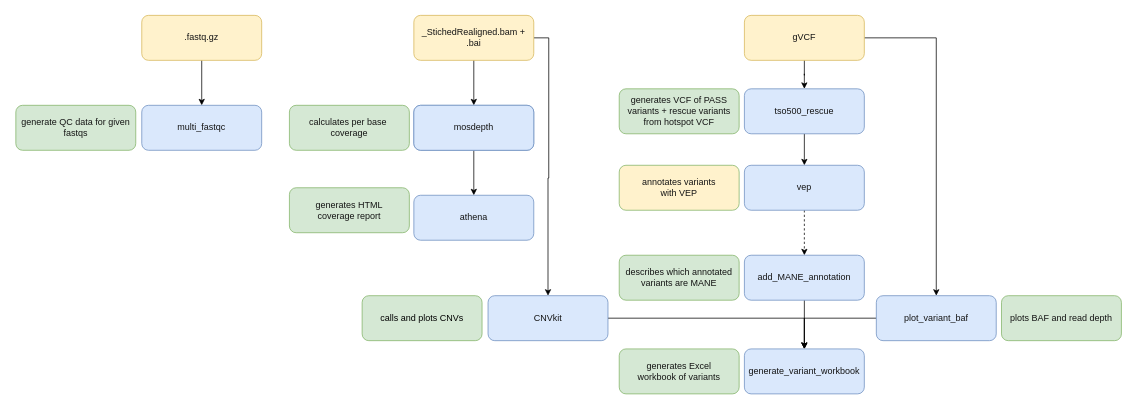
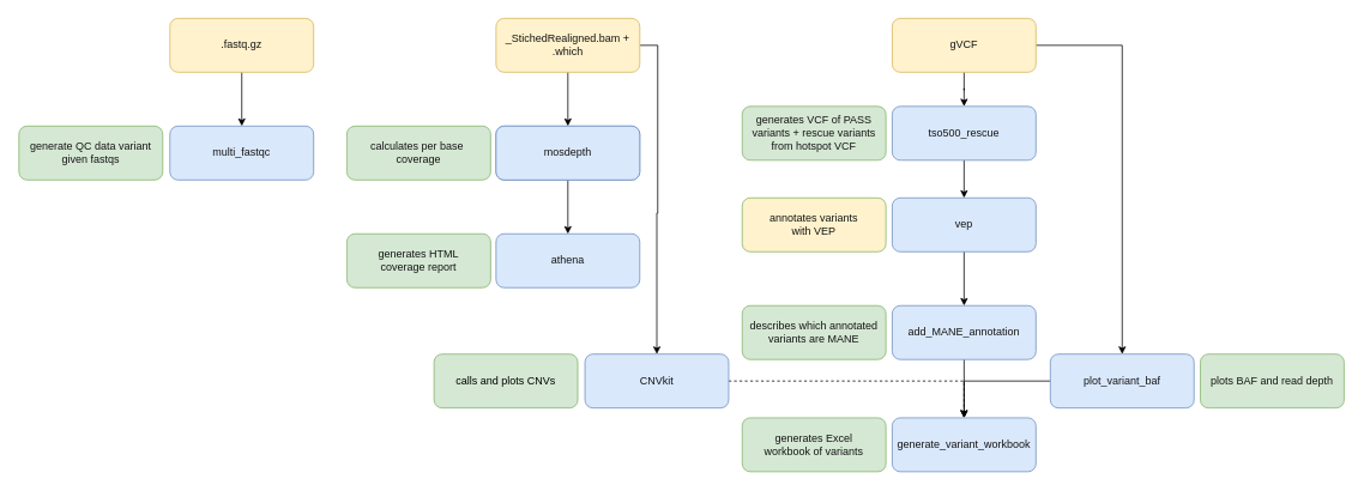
  <mxCell id="0" />
  <mxCell id="1" parent="0" />
  <mxCell id="2" value="" style="edgeStyle=none;html=1;fontColor=#141414;" parent="1" source="4" target="9" edge="1"><mxGeometry relative="1" as="geometry" /></mxCell>
  <mxCell id="3" style="edgeStyle=orthogonalEdgeStyle;rounded=0;orthogonalLoop=1;jettySize=auto;html=1;exitX=1;exitY=0.5;exitDx=0;exitDy=0;entryX=0.5;entryY=0;entryDx=0;entryDy=0;" edge="1" parent="1" source="4" target="33"><mxGeometry relative="1" as="geometry" /></mxCell>
- <mxCell id="4" value="_StichedRealigned.bam + .bai" style="rounded=1;whiteSpace=wrap;html=1;fillColor=#fff2cc;strokeColor=#d6b656;fontColor=#141414;" parent="1" vertex="1"><mxGeometry x="551" y="20" width="160" height="60" as="geometry" /></mxCell>
+ <mxCell id="4" value="_StichedRealigned.bam + .which" style="rounded=1;whiteSpace=wrap;html=1;fillColor=#fff2cc;strokeColor=#d6b656;fontColor=#141414;" parent="1" vertex="1"><mxGeometry x="551" y="20" width="160" height="60" as="geometry" /></mxCell>
  <mxCell id="5" value="" style="edgeStyle=orthogonalEdgeStyle;rounded=0;orthogonalLoop=1;jettySize=auto;html=1;" parent="1" source="7" target="11" edge="1"><mxGeometry relative="1" as="geometry" /></mxCell>
  <mxCell id="6" style="edgeStyle=orthogonalEdgeStyle;rounded=0;orthogonalLoop=1;jettySize=auto;html=1;entryX=0.5;entryY=0;entryDx=0;entryDy=0;" edge="1" parent="1" source="7" target="28"><mxGeometry relative="1" as="geometry" /></mxCell>
  <mxCell id="7" value="gVCF" style="rounded=1;whiteSpace=wrap;html=1;fillColor=#fff2cc;strokeColor=#d6b656;fontColor=#141414;" parent="1" vertex="1"><mxGeometry x="992" y="20" width="160" height="60" as="geometry" /></mxCell>
  <mxCell id="8" value="" style="edgeStyle=none;html=1;fontColor=#141414;" parent="1" source="9" target="12" edge="1"><mxGeometry relative="1" as="geometry" /></mxCell>
  <mxCell id="9" value="&lt;font color=&quot;#141414&quot;&gt;mosdepth&lt;/font&gt;" style="rounded=1;whiteSpace=wrap;html=1;fillColor=#dae8fc;strokeColor=#6c8ebf;" parent="1" vertex="1"><mxGeometry x="551" y="140" width="160" height="60" as="geometry" /></mxCell>
  <mxCell id="10" value="" style="edgeStyle=none;html=1;fontColor=#141414;" parent="1" source="11" target="15" edge="1"><mxGeometry relative="1" as="geometry" /></mxCell>
  <mxCell id="11" value="&lt;font color=&quot;#141414&quot;&gt;tso500_rescue&lt;/font&gt;" style="rounded=1;whiteSpace=wrap;html=1;fillColor=#dae8fc;strokeColor=#6c8ebf;" parent="1" vertex="1"><mxGeometry x="992" y="118" width="160" height="60" as="geometry" /></mxCell>
  <mxCell id="12" value="&lt;font color=&quot;#141414&quot;&gt;athena&lt;/font&gt;" style="rounded=1;whiteSpace=wrap;html=1;fillColor=#dae8fc;strokeColor=#6c8ebf;" parent="1" vertex="1"><mxGeometry x="551" y="260" width="160" height="60" as="geometry" /></mxCell>
  <mxCell id="13" value="" style="edgeStyle=none;html=1;fontColor=#141414;" parent="1" target="16" edge="1"><mxGeometry relative="1" as="geometry"><mxPoint x="1072" y="400" as="sourcePoint" /><Array as="points" /></mxGeometry></mxCell>
- <mxCell id="14" style="edgeStyle=orthogonalEdgeStyle;rounded=0;orthogonalLoop=1;jettySize=auto;html=1;exitX=0.5;exitY=1;exitDx=0;exitDy=0;dashed=1;" parent="1" source="15" target="29" edge="1"><mxGeometry relative="1" as="geometry" /></mxCell>
+ <mxCell id="14" style="edgeStyle=orthogonalEdgeStyle;rounded=0;orthogonalLoop=1;jettySize=auto;html=1;exitX=0.5;exitY=1;exitDx=0;exitDy=0;" parent="1" source="15" target="29" edge="1"><mxGeometry relative="1" as="geometry" /></mxCell>
  <mxCell id="15" value="&lt;font color=&quot;#141414&quot;&gt;vep&lt;/font&gt;" style="rounded=1;whiteSpace=wrap;html=1;fillColor=#dae8fc;strokeColor=#6c8ebf;" parent="1" vertex="1"><mxGeometry x="992" y="220" width="160" height="60" as="geometry" /></mxCell>
  <mxCell id="16" value="&lt;font color=&quot;#141414&quot;&gt;generate_variant_workbook&lt;/font&gt;" style="rounded=1;whiteSpace=wrap;html=1;fillColor=#dae8fc;strokeColor=#6c8ebf;" parent="1" vertex="1"><mxGeometry x="992" y="465" width="160" height="60" as="geometry" /></mxCell>
  <mxCell id="17" value="&lt;font color=&quot;#141414&quot;&gt;generates VCF of PASS variants + rescue variants from hotspot VCF&lt;/font&gt;" style="rounded=1;whiteSpace=wrap;html=1;fillColor=#d5e8d4;strokeColor=#82b366;" parent="1" vertex="1"><mxGeometry x="825" y="118" width="160" height="60" as="geometry" /></mxCell>
  <mxCell id="18" value="&lt;font color=&quot;#141414&quot;&gt;annotates variants&lt;br&gt;with VEP&lt;/font&gt;" style="rounded=1;whiteSpace=wrap;html=1;fillColor=#fff2cc;strokeColor=#82b366;" parent="1" vertex="1"><mxGeometry x="825" y="220" width="160" height="60" as="geometry" /></mxCell>
  <mxCell id="19" value="&lt;font color=&quot;#141414&quot;&gt;generates Excel &lt;br&gt;workbook of variants&lt;/font&gt;" style="rounded=1;whiteSpace=wrap;html=1;fillColor=#d5e8d4;strokeColor=#82b366;" parent="1" vertex="1"><mxGeometry x="825" y="465" width="160" height="60" as="geometry" /></mxCell>
  <mxCell id="20" value="&lt;font color=&quot;#141414&quot;&gt;calculates per base&amp;nbsp;&lt;br&gt;coverage&lt;br&gt;&lt;/font&gt;" style="rounded=1;whiteSpace=wrap;html=1;fillColor=#d5e8d4;strokeColor=#82b366;" parent="1" vertex="1"><mxGeometry x="385" y="140" width="160" height="60" as="geometry" /></mxCell>
- <mxCell id="21" value="&lt;font color=&quot;#141414&quot;&gt;generates HTML&lt;br&gt;coverage report&lt;br&gt;&lt;/font&gt;" style="rounded=1;whiteSpace=wrap;html=1;fillColor=#d5e8d4;strokeColor=#82b366;" parent="1" vertex="1"><mxGeometry x="385" y="250" width="160" height="60" as="geometry" /></mxCell>
+ <mxCell id="21" value="&lt;font color=&quot;#141414&quot;&gt;generates HTML&lt;br&gt;coverage report&lt;br&gt;&lt;/font&gt;" style="rounded=1;whiteSpace=wrap;html=1;fillColor=#d5e8d4;strokeColor=#82b366;" parent="1" vertex="1"><mxGeometry x="385" y="260" width="160" height="60" as="geometry" /></mxCell>
  <mxCell id="22" value="" style="edgeStyle=none;html=1;fontColor=#141414;" parent="1" source="23" target="24" edge="1"><mxGeometry relative="1" as="geometry" /></mxCell>
  <mxCell id="23" value=".fastq.gz" style="rounded=1;whiteSpace=wrap;html=1;fillColor=#fff2cc;strokeColor=#d6b656;fontColor=#141414;" parent="1" vertex="1"><mxGeometry x="188" y="20" width="160" height="60" as="geometry" /></mxCell>
  <mxCell id="24" value="&lt;font color=&quot;#141414&quot;&gt;multi_fastqc&lt;/font&gt;" style="rounded=1;whiteSpace=wrap;html=1;fillColor=#dae8fc;strokeColor=#6c8ebf;" parent="1" vertex="1"><mxGeometry x="188" y="140" width="160" height="60" as="geometry" /></mxCell>
- <mxCell id="25" value="&lt;font color=&quot;#141414&quot;&gt;generate QC data for given fastqs&lt;/font&gt;" style="rounded=1;whiteSpace=wrap;html=1;fillColor=#d5e8d4;strokeColor=#82b366;" parent="1" vertex="1"><mxGeometry y="140" width="160" height="60" as="geometry" x="20" /></mxCell>
+ <mxCell id="25" value="&lt;font color=&quot;#141414&quot;&gt;generate QC data variant given fastqs&lt;/font&gt;" style="rounded=1;whiteSpace=wrap;html=1;fillColor=#d5e8d4;strokeColor=#82b366;" parent="1" vertex="1"><mxGeometry y="140" width="160" height="60" as="geometry" x="20" /></mxCell>
  <mxCell id="26" value="&lt;font color=&quot;#141414&quot;&gt;mosdepth&lt;/font&gt;" style="rounded=1;whiteSpace=wrap;html=1;fillColor=#dae8fc;strokeColor=#6c8ebf;" parent="1" vertex="1"><mxGeometry x="551" y="140" width="160" height="60" as="geometry" /></mxCell>
  <mxCell id="27" style="edgeStyle=orthogonalEdgeStyle;rounded=0;orthogonalLoop=1;jettySize=auto;html=1;exitX=0;exitY=0.5;exitDx=0;exitDy=0;entryX=0.5;entryY=0;entryDx=0;entryDy=0;" edge="1" parent="1" source="28" target="16"><mxGeometry relative="1" as="geometry" /></mxCell>
  <mxCell id="28" value="&lt;font color=&quot;#141414&quot;&gt;plot_variant_baf&lt;/font&gt;" style="rounded=1;whiteSpace=wrap;html=1;fillColor=#dae8fc;strokeColor=#6c8ebf;" parent="1" vertex="1"><mxGeometry x="1168" y="394" width="160" height="60" as="geometry" /></mxCell>
  <mxCell id="29" value="&lt;font color=&quot;#141414&quot;&gt;add_MANE_annotation&lt;/font&gt;" style="rounded=1;whiteSpace=wrap;html=1;fillColor=#dae8fc;strokeColor=#6c8ebf;" parent="1" vertex="1"><mxGeometry x="992" y="340" width="160" height="60" as="geometry" /></mxCell>
  <mxCell id="30" value="&lt;font color=&quot;#141414&quot;&gt;describes which annotated&lt;/font&gt;&lt;div&gt;&lt;font color=&quot;#141414&quot;&gt;variants are MANE&lt;/font&gt;&lt;/div&gt;" style="rounded=1;whiteSpace=wrap;html=1;fillColor=#d5e8d4;strokeColor=#82b366;" parent="1" vertex="1"><mxGeometry x="825" y="340" width="160" height="60" as="geometry" /></mxCell>
  <mxCell id="31" value="&lt;font color=&quot;#141414&quot;&gt;plots BAF and read depth&lt;/font&gt;" style="rounded=1;whiteSpace=wrap;html=1;fillColor=#d5e8d4;strokeColor=#82b366;" parent="1" vertex="1"><mxGeometry x="1335" y="394" width="160" height="60" as="geometry" /></mxCell>
- <mxCell id="32" style="edgeStyle=orthogonalEdgeStyle;rounded=0;orthogonalLoop=1;jettySize=auto;html=1;entryX=0.5;entryY=0;entryDx=0;entryDy=0;" edge="1" parent="1" source="33" target="16"><mxGeometry relative="1" as="geometry" /></mxCell>
+ <mxCell id="32" style="edgeStyle=orthogonalEdgeStyle;rounded=0;orthogonalLoop=1;jettySize=auto;html=1;entryX=0.5;entryY=0;entryDx=0;entryDy=0;dashed=1;" edge="1" parent="1" source="33" target="16"><mxGeometry relative="1" as="geometry" /></mxCell>
  <mxCell id="33" value="&lt;font color=&quot;#141414&quot;&gt;CNVkit&lt;/font&gt;" style="rounded=1;whiteSpace=wrap;html=1;fillColor=#dae8fc;strokeColor=#6c8ebf;" parent="1" vertex="1"><mxGeometry x="650" y="394" width="160" height="60" as="geometry" /></mxCell>
  <mxCell id="34" value="calls and plots CNVs" style="rounded=1;whiteSpace=wrap;html=1;fillColor=#d5e8d4;strokeColor=#82b366;" parent="1" vertex="1"><mxGeometry x="482" y="394" width="160" height="60" as="geometry" /></mxCell>
